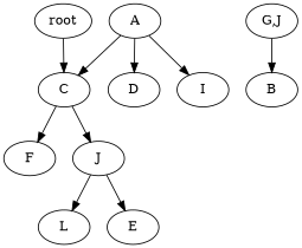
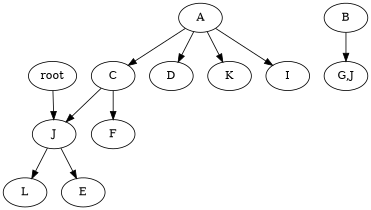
  strict digraph {
    n1 [label=root]
    n2 [label=C]
    n3 [label=F]
    n4 [label=J]
    n5 [label=L]
    n6 [label=A]
    n7 [label=D]
+   n8 [label=K]
    n9 [label=I]
    n10 [label=E]
    n11 [label=B]
    n12 [label="G,J"]
-   n1 -> n2
+   n1 -> n4
    n2 -> n3
    n2 -> n4
    n4 -> n5
    n4 -> n10
    n6 -> n2
    n6 -> n7
+   n6 -> n8
    n6 -> n9
-   n12 -> n11
+   n11 -> n12
  }
